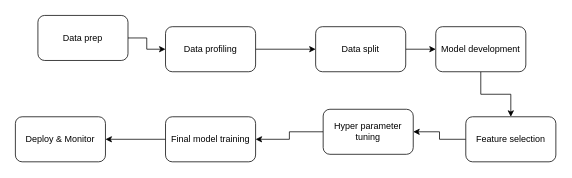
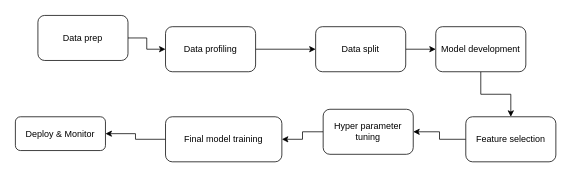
  <mxCell id="0" />
  <mxCell id="1" parent="0" />
  <mxCell id="2" style="edgeStyle=orthogonalEdgeStyle;rounded=0;orthogonalLoop=1;jettySize=auto;html=1;exitX=1;exitY=0.5;exitDx=0;exitDy=0;entryX=0;entryY=0.5;entryDx=0;entryDy=0;" edge="1" parent="1" source="3" target="5"><mxGeometry relative="1" as="geometry" /></mxCell>
  <mxCell id="3" value="Data prep" style="rounded=1;whiteSpace=wrap;html=1;" vertex="1" parent="1"><mxGeometry x="50" y="20" width="120" height="60" as="geometry" /></mxCell>
  <mxCell id="4" style="edgeStyle=orthogonalEdgeStyle;rounded=0;orthogonalLoop=1;jettySize=auto;html=1;exitX=1;exitY=0.5;exitDx=0;exitDy=0;entryX=0;entryY=0.5;entryDx=0;entryDy=0;" edge="1" parent="1" source="5" target="7"><mxGeometry relative="1" as="geometry" /></mxCell>
  <mxCell id="5" value="Data profiling" style="rounded=1;whiteSpace=wrap;html=1;" vertex="1" parent="1"><mxGeometry x="220" y="35" width="120" height="60" as="geometry" /></mxCell>
  <mxCell id="6" style="edgeStyle=orthogonalEdgeStyle;rounded=0;orthogonalLoop=1;jettySize=auto;html=1;exitX=1;exitY=0.5;exitDx=0;exitDy=0;entryX=0;entryY=0.5;entryDx=0;entryDy=0;" edge="1" parent="1" source="7" target="9"><mxGeometry relative="1" as="geometry" /></mxCell>
  <mxCell id="7" value="Data split" style="rounded=1;whiteSpace=wrap;html=1;" vertex="1" parent="1"><mxGeometry x="420" y="35" width="120" height="60" as="geometry" /></mxCell>
  <mxCell id="8" style="edgeStyle=orthogonalEdgeStyle;rounded=0;orthogonalLoop=1;jettySize=auto;html=1;exitX=0.5;exitY=1;exitDx=0;exitDy=0;entryX=0.5;entryY=0;entryDx=0;entryDy=0;" edge="1" parent="1" source="9" target="11"><mxGeometry relative="1" as="geometry" /></mxCell>
  <mxCell id="9" value="Model development" style="rounded=1;whiteSpace=wrap;html=1;" vertex="1" parent="1"><mxGeometry x="580" y="35" width="120" height="60" as="geometry" /></mxCell>
  <mxCell id="10" style="edgeStyle=orthogonalEdgeStyle;rounded=0;orthogonalLoop=1;jettySize=auto;html=1;exitX=0;exitY=0.5;exitDx=0;exitDy=0;" edge="1" parent="1" source="11" target="13"><mxGeometry relative="1" as="geometry" /></mxCell>
  <mxCell id="11" value="Feature selection" style="rounded=1;whiteSpace=wrap;html=1;" vertex="1" parent="1"><mxGeometry x="620" y="155" width="120" height="60" as="geometry" /></mxCell>
  <mxCell id="12" style="edgeStyle=orthogonalEdgeStyle;rounded=0;orthogonalLoop=1;jettySize=auto;html=1;exitX=0;exitY=0.5;exitDx=0;exitDy=0;entryX=1;entryY=0.5;entryDx=0;entryDy=0;" edge="1" parent="1" source="13" target="15"><mxGeometry relative="1" as="geometry" /></mxCell>
  <mxCell id="13" value="Hyper parameter tuning" style="rounded=1;whiteSpace=wrap;html=1;" vertex="1" parent="1"><mxGeometry x="430" y="145" width="120" height="60" as="geometry" /></mxCell>
  <mxCell id="14" style="edgeStyle=orthogonalEdgeStyle;rounded=0;orthogonalLoop=1;jettySize=auto;html=1;exitX=0;exitY=0.5;exitDx=0;exitDy=0;entryX=1;entryY=0.5;entryDx=0;entryDy=0;" edge="1" parent="1" source="15" target="16"><mxGeometry relative="1" as="geometry" /></mxCell>
- <mxCell id="15" value="Final model training" style="rounded=1;whiteSpace=wrap;html=1;" vertex="1" parent="1"><mxGeometry x="220" y="155" width="120" height="60" as="geometry" /></mxCell>
- <mxCell id="16" value="Deploy &amp;amp; Monitor" style="rounded=1;whiteSpace=wrap;html=1;" vertex="1" parent="1"><mxGeometry x="20" y="155" width="120" height="60" as="geometry" /></mxCell>
+ <mxCell id="15" value="Final model training" style="rounded=1;whiteSpace=wrap;html=1;" vertex="1" parent="1"><mxGeometry x="220" y="155" width="155" height="60" as="geometry" /></mxCell>
+ <mxCell id="16" value="Deploy &amp;amp; Monitor" style="rounded=1;whiteSpace=wrap;html=1;" vertex="1" parent="1"><mxGeometry x="20" y="155" width="120" height="45" as="geometry" /></mxCell>
